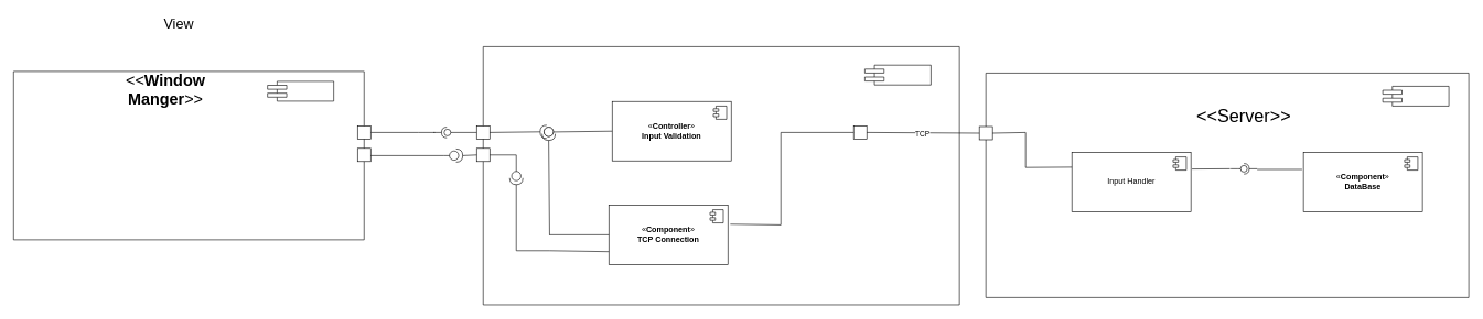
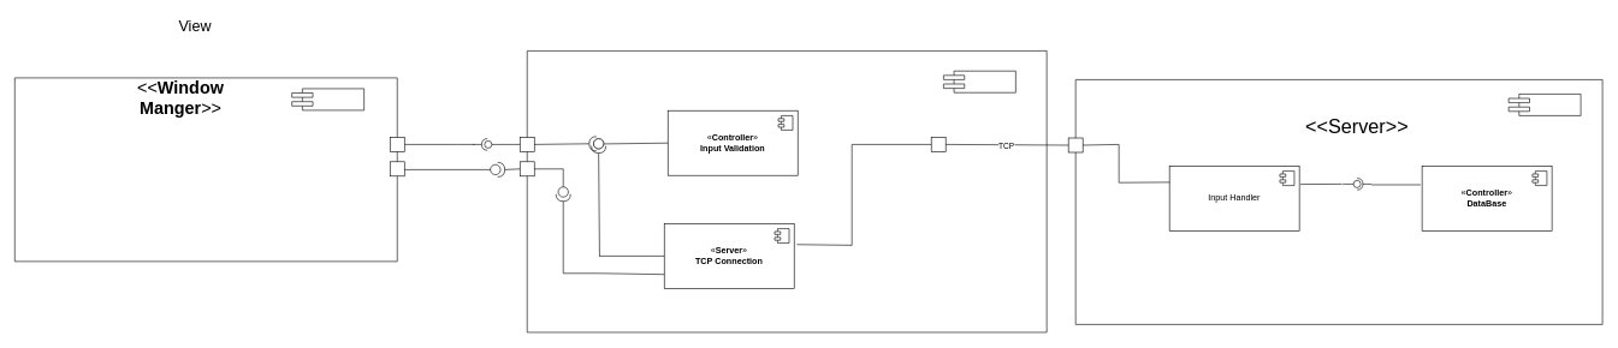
  <mxCell id="0" />
  <mxCell id="1" parent="0" />
  <mxCell id="2" style="edgeStyle=elbowEdgeStyle;rounded=0;html=1;labelBackgroundColor=none;startArrow=none;startFill=0;startSize=8;endArrow=none;endFill=0;endSize=16;fontFamily=Verdana;fontSize=12;entryX=0.5;entryY=1;entryDx=0;entryDy=0;" edge="1" parent="1" target="21"><mxGeometry relative="1" as="geometry"><mxPoint x="680" y="235" as="sourcePoint" /><mxPoint x="455" y="235" as="targetPoint" /><Array as="points"><mxPoint x="670" y="230" /></Array></mxGeometry></mxCell>
  <mxCell id="3" style="edgeStyle=elbowEdgeStyle;rounded=0;html=1;labelBackgroundColor=none;startArrow=none;startFill=0;startSize=8;endArrow=none;endFill=0;endSize=16;fontFamily=Verdana;fontSize=12;entryX=1;entryY=0.5;entryDx=0;entryDy=0;" edge="1" parent="1" target="24"><mxGeometry relative="1" as="geometry"><mxPoint x="657" y="200" as="sourcePoint" /><mxPoint x="529" y="200" as="targetPoint" /><Array as="points"><mxPoint x="632" y="200" /></Array></mxGeometry></mxCell>
  <mxCell id="4" value="" style="ellipse;whiteSpace=wrap;html=1;align=center;aspect=fixed;fillColor=none;strokeColor=none;resizable=0;perimeter=centerPerimeter;rotatable=0;allowArrows=0;points=[];outlineConnect=1;" vertex="1" parent="1"><mxGeometry x="765" y="135" width="10" height="10" as="geometry" /></mxCell>
  <mxCell id="5" value="" style="rounded=0;orthogonalLoop=1;jettySize=auto;html=1;endArrow=halfCircle;endFill=0;endSize=6;strokeWidth=1;sketch=0;" edge="1" parent="1"><mxGeometry relative="1" as="geometry"><mxPoint x="655" y="200" as="sourcePoint" /><mxPoint x="675" y="200" as="targetPoint" /></mxGeometry></mxCell>
  <mxCell id="6" value="" style="rounded=0;orthogonalLoop=1;jettySize=auto;html=1;endArrow=oval;endFill=0;sketch=0;sourcePerimeterSpacing=0;targetPerimeterSpacing=0;endSize=10;" edge="1" parent="1" source="7"><mxGeometry relative="1" as="geometry"><mxPoint x="676" y="200" as="targetPoint" /></mxGeometry></mxCell>
  <mxCell id="7" value="" style="ellipse;whiteSpace=wrap;html=1;align=center;aspect=fixed;fillColor=none;strokeColor=none;resizable=0;perimeter=centerPerimeter;rotatable=0;allowArrows=0;points=[];outlineConnect=1;" vertex="1" parent="1"><mxGeometry x="720" y="195" width="10" height="10" as="geometry" /></mxCell>
  <mxCell id="8" value="" style="shape=providedRequiredInterface;html=1;verticalLabelPosition=bottom;sketch=0;" vertex="1" parent="1"><mxGeometry x="679" y="225" width="20" height="20" as="geometry" /></mxCell>
  <mxCell id="9" value="" style="swimlane;startSize=0;strokeWidth=1;" vertex="1" parent="1"><mxGeometry x="730" y="70" width="720" height="391" as="geometry" /></mxCell>
  <mxCell id="10" value="«&lt;b&gt;Controller&lt;/b&gt;»&lt;br&gt;&lt;b&gt;Input Validation&lt;/b&gt;" style="html=1;dropTarget=0;whiteSpace=wrap;" vertex="1" parent="9"><mxGeometry x="195" y="83" width="180" height="90" as="geometry" /></mxCell>
  <mxCell id="11" value="" style="shape=module;jettyWidth=8;jettyHeight=4;" vertex="1" parent="10"><mxGeometry x="1" width="20" height="20" relative="1" as="geometry"><mxPoint x="-27" y="7" as="offset" /></mxGeometry></mxCell>
- <mxCell id="12" value="«&lt;b&gt;Component&lt;/b&gt;»&lt;br&gt;&lt;b&gt;TCP Connection&lt;/b&gt;" style="html=1;dropTarget=0;whiteSpace=wrap;" vertex="1" parent="9"><mxGeometry x="190" y="240" width="180" height="90" as="geometry" /></mxCell>
+ <mxCell id="12" value="«&lt;b&gt;Server&lt;/b&gt;»&lt;br&gt;&lt;b&gt;TCP Connection&lt;/b&gt;" style="html=1;dropTarget=0;whiteSpace=wrap;" vertex="1" parent="9"><mxGeometry x="190" y="240" width="180" height="90" as="geometry" /></mxCell>
  <mxCell id="13" value="" style="shape=module;jettyWidth=8;jettyHeight=4;" vertex="1" parent="12"><mxGeometry x="1" width="20" height="20" relative="1" as="geometry"><mxPoint x="-27" y="7" as="offset" /></mxGeometry></mxCell>
  <mxCell id="14" value="" style="shape=module;jettyWidth=29;jettyHeight=6;" vertex="1" parent="9"><mxGeometry x="577" y="28" width="100" height="30" as="geometry" /></mxCell>
  <mxCell id="15" value="" style="line;strokeWidth=1;fillColor=none;align=left;verticalAlign=middle;spacingTop=-1;spacingLeft=3;spacingRight=3;rotatable=0;labelPosition=right;points=[];portConstraint=eastwest;strokeColor=inherit;" vertex="1" parent="9"><mxGeometry x="100" y="281" width="90" height="8" as="geometry" /></mxCell>
  <mxCell id="16" value="" style="whiteSpace=wrap;html=1;aspect=fixed;" vertex="1" parent="9"><mxGeometry x="-10" y="154" width="20" height="20" as="geometry" /></mxCell>
  <mxCell id="17" value="" style="shape=providedRequiredInterface;html=1;verticalLabelPosition=bottom;sketch=0;direction=west;" vertex="1" parent="9"><mxGeometry x="86" y="119" width="20" height="20" as="geometry" /></mxCell>
  <mxCell id="18" value="" style="shape=providedRequiredInterface;html=1;verticalLabelPosition=bottom;sketch=0;direction=south;" vertex="1" parent="9"><mxGeometry x="40" y="189" width="20" height="20" as="geometry" /></mxCell>
  <mxCell id="19" value="" style="endArrow=none;html=1;rounded=0;entryX=0;entryY=0.75;entryDx=0;entryDy=0;" edge="1" parent="9"><mxGeometry width="50" height="50" relative="1" as="geometry"><mxPoint x="50" y="209" as="sourcePoint" /><mxPoint x="190" y="310.5" as="targetPoint" /><Array as="points"><mxPoint x="50" y="309" /><mxPoint x="100" y="309" /></Array></mxGeometry></mxCell>
  <mxCell id="20" value="" style="endArrow=none;html=1;rounded=0;exitX=1;exitY=0.5;exitDx=0;exitDy=0;entryX=0;entryY=0.5;entryDx=0;entryDy=0;entryPerimeter=0;" edge="1" parent="9" source="16" target="18"><mxGeometry width="50" height="50" relative="1" as="geometry"><mxPoint x="20" y="199" as="sourcePoint" /><mxPoint x="70" y="159" as="targetPoint" /><Array as="points"><mxPoint x="50" y="164" /></Array></mxGeometry></mxCell>
  <mxCell id="21" value="" style="swimlane;startSize=0;rotation=0;direction=north;" vertex="1" parent="1"><mxGeometry x="20" y="107.5" width="530" height="255" as="geometry" /></mxCell>
  <mxCell id="22" value="" style="shape=module;jettyWidth=29;jettyHeight=6;rotation=0;" vertex="1" parent="21"><mxGeometry x="384" y="15" width="100" height="30" as="geometry" /></mxCell>
  <mxCell id="23" value="&lt;font style=&quot;font-size: 24px;&quot;&gt;&amp;lt;&amp;lt;&lt;b style=&quot;&quot;&gt;Window Manger&lt;/b&gt;&amp;gt;&amp;gt;&lt;/font&gt;" style="text;html=1;align=center;verticalAlign=middle;whiteSpace=wrap;rounded=0;fontSize=21;rotation=0;" vertex="1" parent="21"><mxGeometry x="110" y="12.5" width="240" height="30" as="geometry" /></mxCell>
  <mxCell id="24" value="" style="whiteSpace=wrap;html=1;aspect=fixed;" vertex="1" parent="21"><mxGeometry x="520" y="82.5" width="20" height="20" as="geometry" /></mxCell>
  <mxCell id="25" value="" style="swimlane;startSize=0;" vertex="1" parent="1"><mxGeometry x="1490" y="110" width="730" height="340" as="geometry" /></mxCell>
  <mxCell id="26" value="" style="shape=module;jettyWidth=29;jettyHeight=6;" vertex="1" parent="25"><mxGeometry x="600" y="20" width="100" height="30" as="geometry" /></mxCell>
  <mxCell id="27" value="&lt;div&gt;Input Handler&lt;/div&gt;" style="html=1;dropTarget=0;whiteSpace=wrap;" vertex="1" parent="25"><mxGeometry x="130" y="120" width="180" height="90" as="geometry" /></mxCell>
  <mxCell id="28" value="" style="shape=module;jettyWidth=8;jettyHeight=4;" vertex="1" parent="27"><mxGeometry x="1" width="20" height="20" relative="1" as="geometry"><mxPoint x="-27" y="7" as="offset" /></mxGeometry></mxCell>
- <mxCell id="29" value="«&lt;b&gt;Component&lt;/b&gt;»&lt;br&gt;&lt;b&gt;DataBase&lt;/b&gt;" style="html=1;dropTarget=0;whiteSpace=wrap;" vertex="1" parent="25"><mxGeometry x="480" y="120" width="180" height="90" as="geometry" /></mxCell>
+ <mxCell id="29" value="«&lt;b&gt;Controller&lt;/b&gt;»&lt;br&gt;&lt;b&gt;DataBase&lt;/b&gt;" style="html=1;dropTarget=0;whiteSpace=wrap;" vertex="1" parent="25"><mxGeometry x="480" y="120" width="180" height="90" as="geometry" /></mxCell>
  <mxCell id="30" value="" style="shape=module;jettyWidth=8;jettyHeight=4;" vertex="1" parent="29"><mxGeometry x="1" width="20" height="20" relative="1" as="geometry"><mxPoint x="-27" y="7" as="offset" /></mxGeometry></mxCell>
  <mxCell id="31" value="&amp;lt;&amp;lt;Server&amp;gt;&amp;gt;" style="text;html=1;align=center;verticalAlign=middle;whiteSpace=wrap;rounded=0;fontSize=27;" vertex="1" parent="25"><mxGeometry x="360" y="50" width="60" height="30" as="geometry" /></mxCell>
  <mxCell id="32" style="edgeStyle=orthogonalEdgeStyle;rounded=0;orthogonalLoop=1;jettySize=auto;html=1;exitX=0.5;exitY=1;exitDx=0;exitDy=0;" edge="1" parent="25" source="31" target="31"><mxGeometry relative="1" as="geometry" /></mxCell>
  <mxCell id="33" value="" style="whiteSpace=wrap;html=1;aspect=fixed;" vertex="1" parent="25"><mxGeometry x="-10" y="81" width="20" height="20" as="geometry" /></mxCell>
  <mxCell id="34" value="" style="rounded=0;orthogonalLoop=1;jettySize=auto;html=1;endArrow=halfCircle;endFill=0;endSize=6;strokeWidth=1;sketch=0;" edge="1" parent="25" target="36"><mxGeometry relative="1" as="geometry"><mxPoint x="410" y="145" as="sourcePoint" /></mxGeometry></mxCell>
  <mxCell id="35" value="" style="rounded=0;orthogonalLoop=1;jettySize=auto;html=1;endArrow=oval;endFill=0;sketch=0;sourcePerimeterSpacing=0;targetPerimeterSpacing=0;endSize=10;" edge="1" parent="25" target="36"><mxGeometry relative="1" as="geometry"><mxPoint x="370" y="145" as="sourcePoint" /><Array as="points"><mxPoint x="380" y="145" /></Array></mxGeometry></mxCell>
  <mxCell id="36" value="" style="ellipse;whiteSpace=wrap;html=1;align=center;aspect=fixed;fillColor=none;strokeColor=none;resizable=0;perimeter=centerPerimeter;rotatable=0;allowArrows=0;points=[];outlineConnect=1;" vertex="1" parent="25"><mxGeometry x="385" y="140" width="10" height="10" as="geometry" /></mxCell>
  <mxCell id="37" value="" style="endArrow=none;html=1;rounded=0;exitX=1;exitY=0.5;exitDx=0;exitDy=0;entryX=0;entryY=0.25;entryDx=0;entryDy=0;" edge="1" parent="25" source="33" target="27"><mxGeometry width="50" height="50" relative="1" as="geometry"><mxPoint x="30" y="260" as="sourcePoint" /><mxPoint x="80" y="210" as="targetPoint" /><Array as="points"><mxPoint x="60" y="90" /><mxPoint x="60" y="143" /></Array></mxGeometry></mxCell>
  <mxCell id="38" value="" style="whiteSpace=wrap;html=1;aspect=fixed;" vertex="1" parent="1"><mxGeometry x="720" y="190" width="20" height="20" as="geometry" /></mxCell>
  <mxCell id="39" value="" style="endArrow=none;html=1;rounded=0;entryX=1;entryY=0.5;entryDx=0;entryDy=0;entryPerimeter=0;exitX=0;exitY=0.5;exitDx=0;exitDy=0;" edge="1" parent="1" source="16" target="8"><mxGeometry width="50" height="50" relative="1" as="geometry"><mxPoint x="660" y="340" as="sourcePoint" /><mxPoint x="710" y="290" as="targetPoint" /></mxGeometry></mxCell>
  <mxCell id="40" value="" style="shape=providedRequiredInterface;html=1;verticalLabelPosition=bottom;sketch=0;direction=south;" vertex="1" parent="1"><mxGeometry x="819" y="192" width="20" height="20" as="geometry" /></mxCell>
  <mxCell id="41" value="" style="endArrow=none;html=1;rounded=0;entryX=1;entryY=0.5;entryDx=0;entryDy=0;entryPerimeter=0;exitX=0.004;exitY=0.55;exitDx=0;exitDy=0;exitPerimeter=0;" edge="1" parent="1" source="15" target="40"><mxGeometry width="50" height="50" relative="1" as="geometry"><mxPoint x="810" y="310" as="sourcePoint" /><mxPoint x="860" y="260" as="targetPoint" /></mxGeometry></mxCell>
  <mxCell id="42" value="" style="endArrow=none;html=1;rounded=0;exitX=0.36;exitY=0.13;exitDx=0;exitDy=0;exitPerimeter=0;entryX=0;entryY=0.5;entryDx=0;entryDy=0;" edge="1" parent="1" source="40" target="10"><mxGeometry width="50" height="50" relative="1" as="geometry"><mxPoint x="850" y="230" as="sourcePoint" /><mxPoint x="900" y="180" as="targetPoint" /></mxGeometry></mxCell>
  <mxCell id="43" value="" style="endArrow=none;html=1;rounded=0;exitX=1;exitY=0.5;exitDx=0;exitDy=0;entryX=1;entryY=0.5;entryDx=0;entryDy=0;entryPerimeter=0;" edge="1" parent="1" source="38" target="17"><mxGeometry width="50" height="50" relative="1" as="geometry"><mxPoint x="760" y="210" as="sourcePoint" /><mxPoint x="810" y="160" as="targetPoint" /></mxGeometry></mxCell>
  <mxCell id="44" value="" style="whiteSpace=wrap;html=1;aspect=fixed;" vertex="1" parent="1"><mxGeometry x="1290" y="190" width="20" height="20" as="geometry" /></mxCell>
  <mxCell id="45" value="" style="endArrow=none;html=1;rounded=0;exitX=1.014;exitY=0.337;exitDx=0;exitDy=0;exitPerimeter=0;" edge="1" parent="1"><mxGeometry width="50" height="50" relative="1" as="geometry"><mxPoint x="1801.52" y="255.33" as="sourcePoint" /><mxPoint x="1859" y="255" as="targetPoint" /></mxGeometry></mxCell>
  <mxCell id="46" value="" style="endArrow=none;html=1;rounded=0;" edge="1" parent="1"><mxGeometry width="50" height="50" relative="1" as="geometry"><mxPoint x="1900" y="256" as="sourcePoint" /><mxPoint x="1968" y="256" as="targetPoint" /></mxGeometry></mxCell>
  <mxCell id="47" value="" style="endArrow=none;html=1;rounded=0;entryX=0;entryY=0.5;entryDx=0;entryDy=0;exitX=1.02;exitY=0.322;exitDx=0;exitDy=0;exitPerimeter=0;" edge="1" parent="1" source="12" target="44"><mxGeometry width="50" height="50" relative="1" as="geometry"><mxPoint x="1140" y="330" as="sourcePoint" /><mxPoint x="1190" y="280" as="targetPoint" /><Array as="points"><mxPoint x="1180" y="340" /><mxPoint x="1180" y="200" /></Array></mxGeometry></mxCell>
  <mxCell id="48" value="" style="endArrow=none;html=1;rounded=0;entryX=0;entryY=0.5;entryDx=0;entryDy=0;exitX=1;exitY=0.5;exitDx=0;exitDy=0;" edge="1" parent="1" source="44" target="33"><mxGeometry width="50" height="50" relative="1" as="geometry"><mxPoint x="1340" y="200" as="sourcePoint" /><mxPoint x="1390" y="150" as="targetPoint" /></mxGeometry></mxCell>
  <mxCell id="49" value="TCP" style="edgeLabel;html=1;align=center;verticalAlign=middle;resizable=0;points=[];" connectable="0" vertex="1" parent="48"><mxGeometry x="-0.009" y="-1" relative="1" as="geometry"><mxPoint as="offset" /></mxGeometry></mxCell>
  <mxCell id="50" value="" style="whiteSpace=wrap;html=1;aspect=fixed;" vertex="1" parent="1"><mxGeometry x="540" y="224" width="20" height="20" as="geometry" /></mxCell>
  <mxCell id="51" value="&lt;font style=&quot;font-size: 21px;&quot;&gt;View&lt;/font&gt;" style="text;html=1;align=center;verticalAlign=middle;whiteSpace=wrap;rounded=0;rotation=0;" vertex="1" parent="1"><mxGeometry x="240" y="20" width="60" height="30" as="geometry" /></mxCell>
